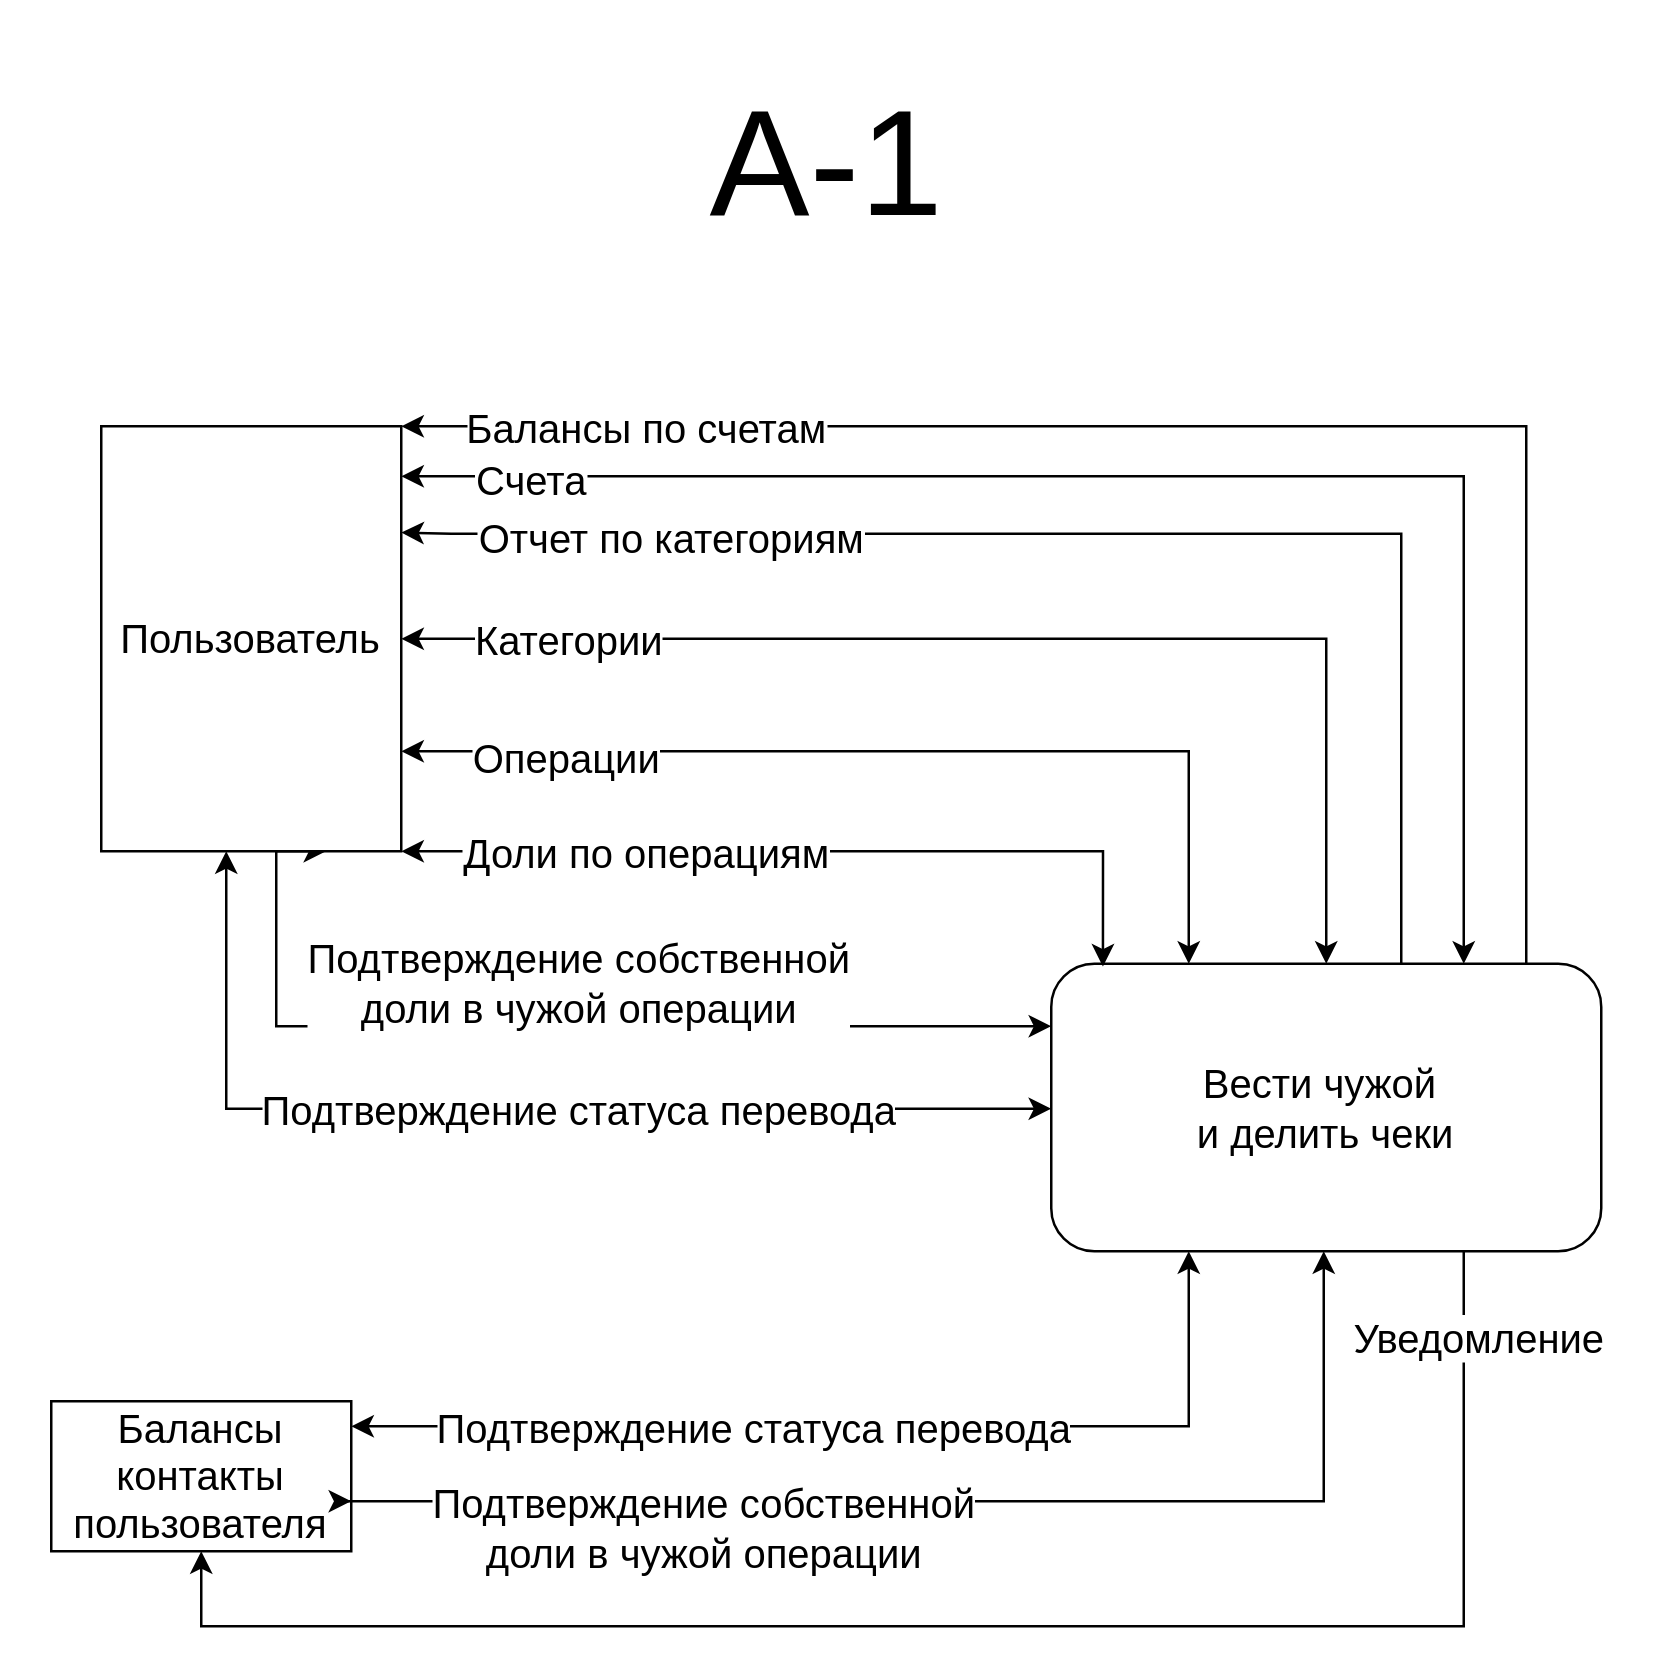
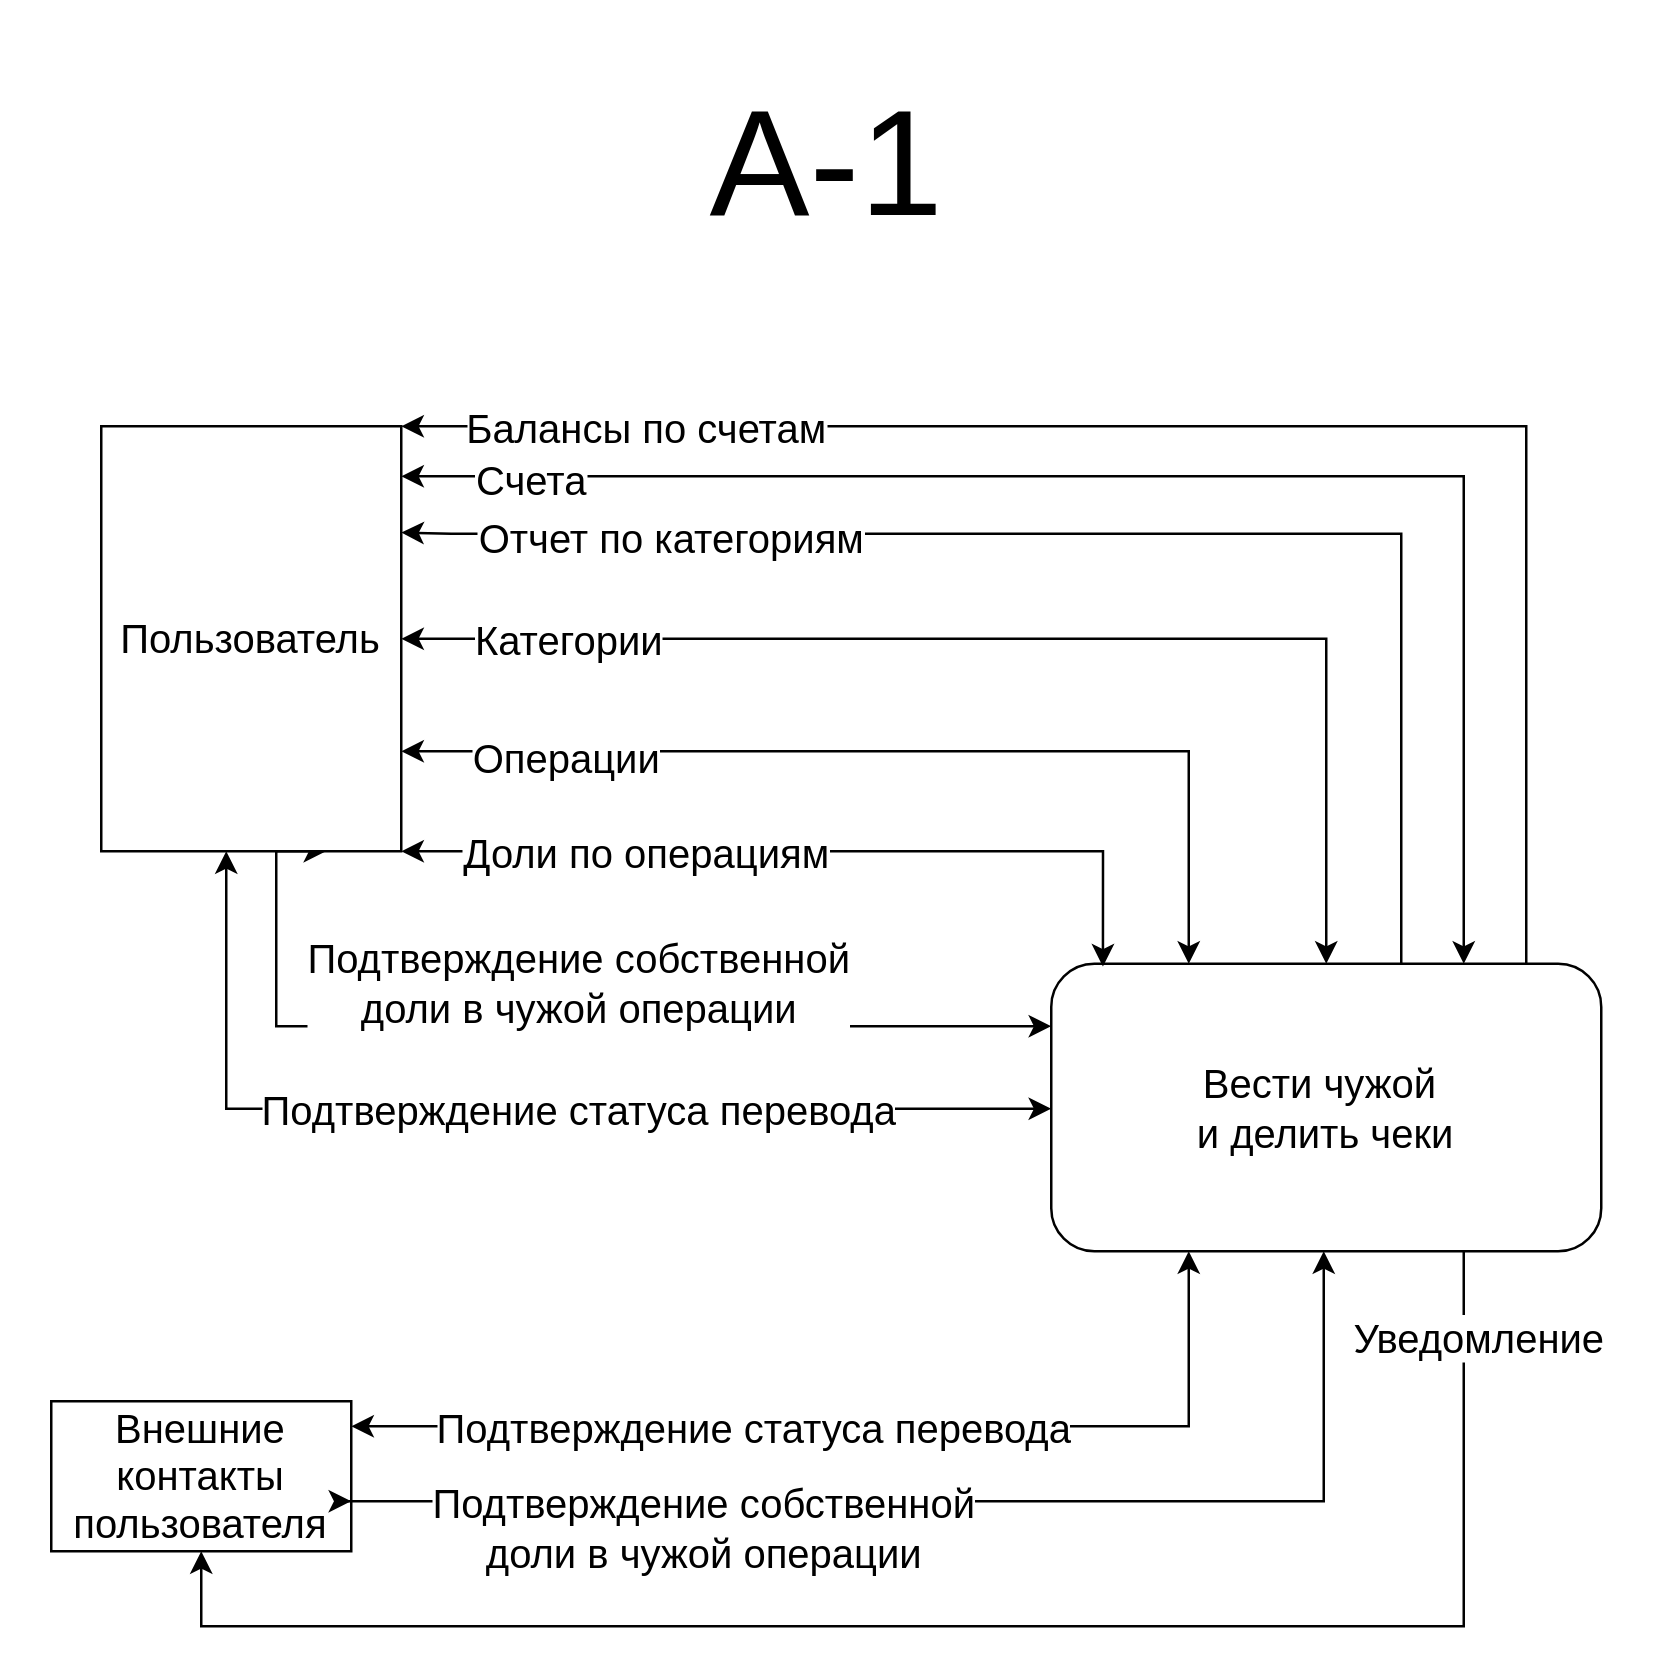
  <mxCell id="0" />
  <mxCell id="1" parent="0" />
  <mxCell id="2" style="edgeStyle=orthogonalEdgeStyle;rounded=0;orthogonalLoop=1;jettySize=auto;html=1;entryX=1;entryY=0;entryDx=0;entryDy=0;fontSize=16;" parent="1" source="8" target="19" edge="1"><mxGeometry relative="1" as="geometry"><Array as="points"><mxPoint x="610" y="170" /></Array></mxGeometry></mxCell>
  <mxCell id="3" value="Балансы по счетам" style="edgeLabel;html=1;align=center;verticalAlign=middle;resizable=0;points=[];fontSize=16;" parent="2" vertex="1" connectable="0"><mxGeometry x="0.741" y="2" relative="1" as="geometry"><mxPoint x="11" y="-2" as="offset" /></mxGeometry></mxCell>
  <mxCell id="4" style="edgeStyle=orthogonalEdgeStyle;rounded=0;orthogonalLoop=1;jettySize=auto;html=1;entryX=1;entryY=0.25;entryDx=0;entryDy=0;fontSize=16;" parent="1" source="8" target="19" edge="1"><mxGeometry relative="1" as="geometry"><Array as="points"><mxPoint x="560" y="213" /><mxPoint x="180" y="213" /></Array><mxPoint x="180" y="210" as="targetPoint" /></mxGeometry></mxCell>
  <mxCell id="5" value="Отчет по категориям" style="edgeLabel;html=1;align=center;verticalAlign=middle;resizable=0;points=[];fontSize=16;" parent="4" vertex="1" connectable="0"><mxGeometry x="0.715" y="1" relative="1" as="geometry"><mxPoint x="25" as="offset" /></mxGeometry></mxCell>
  <mxCell id="6" style="edgeStyle=orthogonalEdgeStyle;rounded=0;orthogonalLoop=1;jettySize=auto;html=1;exitX=0.75;exitY=1;exitDx=0;exitDy=0;entryX=0.5;entryY=1;entryDx=0;entryDy=0;fontSize=16;" parent="1" source="8" target="22" edge="1"><mxGeometry relative="1" as="geometry"><Array as="points"><mxPoint x="585" y="650" /><mxPoint x="80" y="650" /></Array></mxGeometry></mxCell>
  <mxCell id="7" value="Уведомление" style="edgeLabel;html=1;align=center;verticalAlign=middle;resizable=0;points=[];fontSize=16;" parent="6" vertex="1" connectable="0"><mxGeometry x="-0.901" y="-3" relative="1" as="geometry"><mxPoint x="8" as="offset" /></mxGeometry></mxCell>
  <mxCell id="8" value="Вести чужой&amp;nbsp;&lt;div&gt;и делить чеки&lt;/div&gt;" style="rounded=1;whiteSpace=wrap;html=1;fontSize=16;" parent="1" vertex="1"><mxGeometry x="420" y="385" width="220" height="115" as="geometry" /></mxCell>
  <mxCell id="9" style="edgeStyle=orthogonalEdgeStyle;rounded=0;orthogonalLoop=1;jettySize=auto;html=1;startArrow=classic;entryX=0.25;entryY=0;entryDx=0;entryDy=0;fontSize=16;" parent="1" source="19" target="8" edge="1"><mxGeometry relative="1" as="geometry"><Array as="points"><mxPoint x="475" y="300" /></Array><mxPoint x="480" y="386" as="targetPoint" /></mxGeometry></mxCell>
  <mxCell id="10" value="Операции" style="edgeLabel;html=1;align=center;verticalAlign=middle;resizable=0;points=[];fontSize=16;" parent="9" vertex="1" connectable="0"><mxGeometry x="-0.833" y="-2" relative="1" as="geometry"><mxPoint x="32" as="offset" /></mxGeometry></mxCell>
  <mxCell id="11" style="edgeStyle=orthogonalEdgeStyle;rounded=0;orthogonalLoop=1;jettySize=auto;html=1;exitX=1;exitY=1;exitDx=0;exitDy=0;entryX=0.094;entryY=0.01;entryDx=0;entryDy=0;startArrow=classic;entryPerimeter=0;fontSize=16;" parent="1" source="19" target="8" edge="1"><mxGeometry relative="1" as="geometry"><Array as="points"><mxPoint x="440" y="340" /><mxPoint x="440" y="386" /></Array></mxGeometry></mxCell>
  <mxCell id="12" value="Доли по операциям" style="edgeLabel;html=1;align=center;verticalAlign=middle;resizable=0;points=[];fontSize=16;" parent="11" vertex="1" connectable="0"><mxGeometry x="-0.711" y="3" relative="1" as="geometry"><mxPoint x="50" y="3" as="offset" /></mxGeometry></mxCell>
  <mxCell id="13" style="edgeStyle=orthogonalEdgeStyle;rounded=0;orthogonalLoop=1;jettySize=auto;html=1;exitX=0.75;exitY=1;exitDx=0;exitDy=0;startArrow=classic;fontSize=16;" parent="1" source="19" edge="1"><mxGeometry relative="1" as="geometry"><mxPoint x="420" y="410" as="targetPoint" /><Array as="points"><mxPoint x="110" y="410" /></Array></mxGeometry></mxCell>
  <mxCell id="14" value="Подтверждение собственной &lt;br&gt;доли в чужой операции" style="edgeLabel;html=1;align=center;verticalAlign=middle;resizable=0;points=[];fontSize=16;" parent="13" vertex="1" connectable="0"><mxGeometry x="-0.83" y="1" relative="1" as="geometry"><mxPoint x="119" y="38" as="offset" /></mxGeometry></mxCell>
  <mxCell id="15" style="edgeStyle=orthogonalEdgeStyle;rounded=0;orthogonalLoop=1;jettySize=auto;html=1;startArrow=classic;fontSize=16;" parent="1" source="19" edge="1"><mxGeometry relative="1" as="geometry"><Array as="points"><mxPoint x="90" y="443" /><mxPoint x="420" y="443" /></Array><mxPoint x="420" y="443" as="targetPoint" /></mxGeometry></mxCell>
  <mxCell id="16" value="Подтверждение статуса перевода" style="edgeLabel;html=1;align=center;verticalAlign=middle;resizable=0;points=[];fontSize=16;" parent="15" vertex="1" connectable="0"><mxGeometry x="-0.571" y="-2" relative="1" as="geometry"><mxPoint x="142" y="10" as="offset" /></mxGeometry></mxCell>
  <mxCell id="17" style="edgeStyle=orthogonalEdgeStyle;rounded=0;orthogonalLoop=1;jettySize=auto;html=1;entryX=0.75;entryY=0;entryDx=0;entryDy=0;startArrow=classic;fontSize=16;" parent="1" source="19" target="8" edge="1"><mxGeometry relative="1" as="geometry"><Array as="points"><mxPoint x="585" y="190" /></Array></mxGeometry></mxCell>
  <mxCell id="18" value="Счета" style="edgeLabel;html=1;align=center;verticalAlign=middle;resizable=0;points=[];fontSize=16;" parent="17" vertex="1" connectable="0"><mxGeometry x="-0.836" y="-1" relative="1" as="geometry"><mxPoint as="offset" /></mxGeometry></mxCell>
  <mxCell id="19" value="Пользователь" style="rounded=0;whiteSpace=wrap;html=1;fontSize=16;" parent="1" vertex="1"><mxGeometry x="40" y="170" width="120" height="170" as="geometry" /></mxCell>
  <mxCell id="20" style="edgeStyle=orthogonalEdgeStyle;rounded=0;orthogonalLoop=1;jettySize=auto;html=1;entryX=0.25;entryY=1;entryDx=0;entryDy=0;startArrow=classic;fontSize=16;" parent="1" source="22" target="8" edge="1"><mxGeometry relative="1" as="geometry"><Array as="points"><mxPoint x="475" y="570" /></Array></mxGeometry></mxCell>
  <mxCell id="21" value="Подтверждение статуса перевода" style="edgeLabel;html=1;align=center;verticalAlign=middle;resizable=0;points=[];fontSize=16;" parent="20" vertex="1" connectable="0"><mxGeometry x="-0.791" y="1" relative="1" as="geometry"><mxPoint x="118" y="1" as="offset" /></mxGeometry></mxCell>
- <mxCell id="22" value="Балансы контакты пользователя" style="rounded=0;whiteSpace=wrap;html=1;fontSize=16;" parent="1" vertex="1"><mxGeometry x="20" y="560" width="120" height="60" as="geometry" /></mxCell>
+ <mxCell id="22" value="Внешние контакты пользователя" style="rounded=0;whiteSpace=wrap;html=1;fontSize=16;" parent="1" vertex="1"><mxGeometry x="20" y="560" width="120" height="60" as="geometry" /></mxCell>
  <mxCell id="23" style="edgeStyle=orthogonalEdgeStyle;rounded=0;orthogonalLoop=1;jettySize=auto;html=1;entryX=0.5;entryY=0;entryDx=0;entryDy=0;startArrow=classic;fontSize=16;" parent="1" source="19" target="8" edge="1"><mxGeometry relative="1" as="geometry"><mxPoint x="480" y="380" as="targetPoint" /><Array as="points"><mxPoint x="530" y="255" /></Array></mxGeometry></mxCell>
  <mxCell id="24" value="Категории" style="edgeLabel;html=1;align=center;verticalAlign=middle;resizable=0;points=[];fontSize=16;" parent="23" vertex="1" connectable="0"><mxGeometry x="-0.666" y="-1" relative="1" as="geometry"><mxPoint x="-17" y="-1" as="offset" /></mxGeometry></mxCell>
  <mxCell id="25" style="edgeStyle=orthogonalEdgeStyle;rounded=0;orthogonalLoop=1;jettySize=auto;html=1;entryX=0.5;entryY=1;entryDx=0;entryDy=0;startArrow=classic;fontSize=16;" parent="1" edge="1"><mxGeometry relative="1" as="geometry"><mxPoint x="140" y="600" as="sourcePoint" /><Array as="points"><mxPoint x="139" y="600" /><mxPoint x="529" y="600" /></Array><mxPoint x="529" y="500" as="targetPoint" /></mxGeometry></mxCell>
  <mxCell id="26" value="Подтверждение собственной &lt;br&gt;доли в чужой операции" style="edgeLabel;html=1;align=center;verticalAlign=middle;resizable=0;points=[];fontSize=16;" parent="25" vertex="1" connectable="0"><mxGeometry x="-0.556" y="-1" relative="1" as="geometry"><mxPoint x="33" y="9" as="offset" /></mxGeometry></mxCell>
  <mxCell id="27" value="&lt;font&gt;A-1&lt;/font&gt;" style="text;html=1;align=center;verticalAlign=middle;resizable=0;points=[];autosize=1;strokeColor=none;fillColor=none;fontSize=60;" parent="1" vertex="1"><mxGeometry x="270" y="20" width="120" height="90" as="geometry" /></mxCell>
